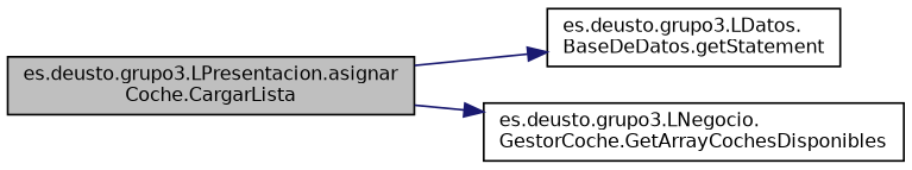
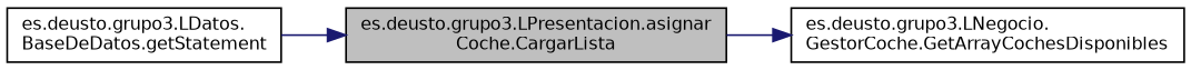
  digraph {
    rankdir=LR
    node [color=black fillcolor=white fontname=Helvetica fontsize=10 shape=record style=filled]
    edge [color=midnightblue fontname=Helvetica fontsize=10 labelfontname=Helvetica labelfontsize=10 style=solid]
    n1 [fillcolor=grey75 fontcolor=black height=0.2 label="es.deusto.grupo3.LPresentacion.asignar\lCoche.CargarLista" width=0.4]
    n2 [height=0.2 label="es.deusto.grupo3.LDatos.\lBaseDeDatos.getStatement" width=0.4]
    n3 [height=0.2 label="es.deusto.grupo3.LNegocio.\lGestorCoche.GetArrayCochesDisponibles" width=0.4]
-   n1 -> n2
+   n2 -> n1
    n1 -> n3
  }
